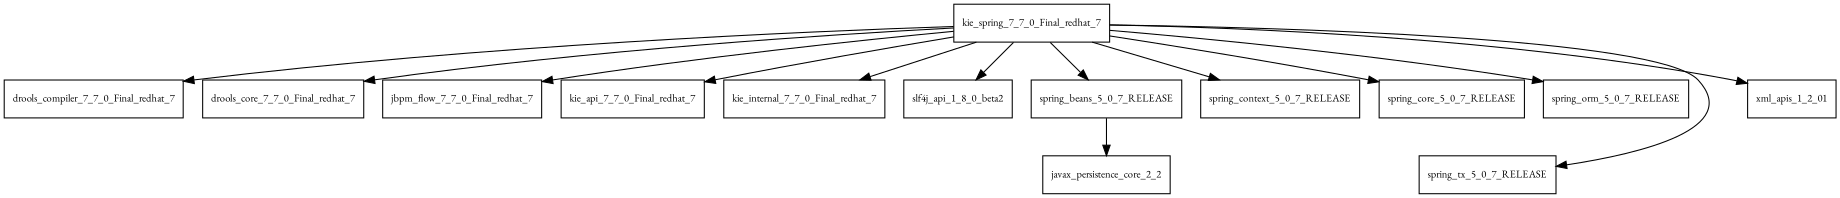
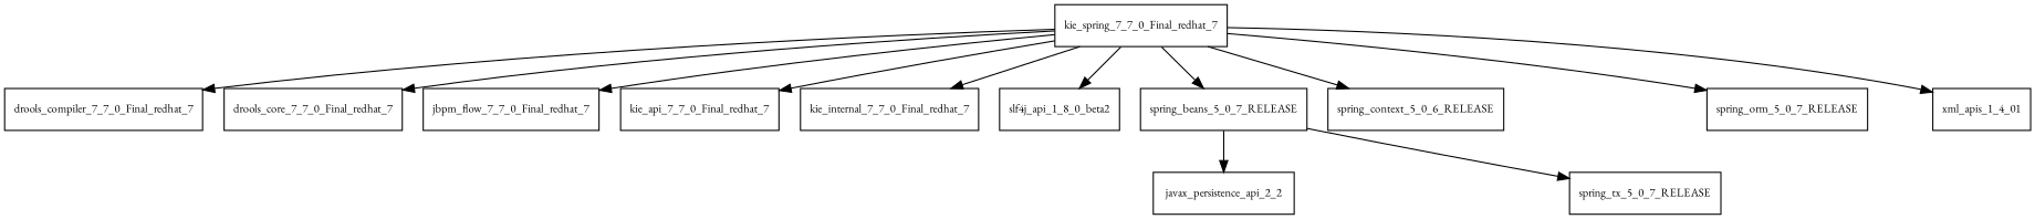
  digraph {
    fontname="EB Garamond"
    node [fontname="EB Garamond" fontsize=10.0 shape=box]
    edge [fontname="EB Garamond"]
    kie_spring_7_7_0_Final_redhat_7
    drools_compiler_7_7_0_Final_redhat_7
    drools_core_7_7_0_Final_redhat_7
    jbpm_flow_7_7_0_Final_redhat_7
    kie_api_7_7_0_Final_redhat_7
    kie_internal_7_7_0_Final_redhat_7
    slf4j_api_1_8_0_beta2
    spring_beans_5_0_7_RELEASE
-   spring_context_5_0_7_RELEASE
-   spring_core_5_0_7_RELEASE
+   spring_context_5_0_7_RELEASE [label=spring_context_5_0_6_RELEASE]
    spring_orm_5_0_7_RELEASE
    spring_tx_5_0_7_RELEASE
-   xml_apis_1_4_01 [label=xml_apis_1_2_01]
-   javax_persistence_api_2_2 [label=javax_persistence_core_2_2]
+   xml_apis_1_4_01
+   javax_persistence_api_2_2
    kie_spring_7_7_0_Final_redhat_7 -> drools_compiler_7_7_0_Final_redhat_7
    kie_spring_7_7_0_Final_redhat_7 -> drools_core_7_7_0_Final_redhat_7
    kie_spring_7_7_0_Final_redhat_7 -> jbpm_flow_7_7_0_Final_redhat_7
    kie_spring_7_7_0_Final_redhat_7 -> kie_api_7_7_0_Final_redhat_7
    kie_spring_7_7_0_Final_redhat_7 -> kie_internal_7_7_0_Final_redhat_7
    kie_spring_7_7_0_Final_redhat_7 -> slf4j_api_1_8_0_beta2
    kie_spring_7_7_0_Final_redhat_7 -> spring_beans_5_0_7_RELEASE
    kie_spring_7_7_0_Final_redhat_7 -> spring_context_5_0_7_RELEASE
-   kie_spring_7_7_0_Final_redhat_7 -> spring_core_5_0_7_RELEASE
    kie_spring_7_7_0_Final_redhat_7 -> spring_orm_5_0_7_RELEASE
-   kie_spring_7_7_0_Final_redhat_7 -> spring_tx_5_0_7_RELEASE
+   spring_beans_5_0_7_RELEASE -> spring_tx_5_0_7_RELEASE
    kie_spring_7_7_0_Final_redhat_7 -> xml_apis_1_4_01
    spring_beans_5_0_7_RELEASE -> javax_persistence_api_2_2
  }
